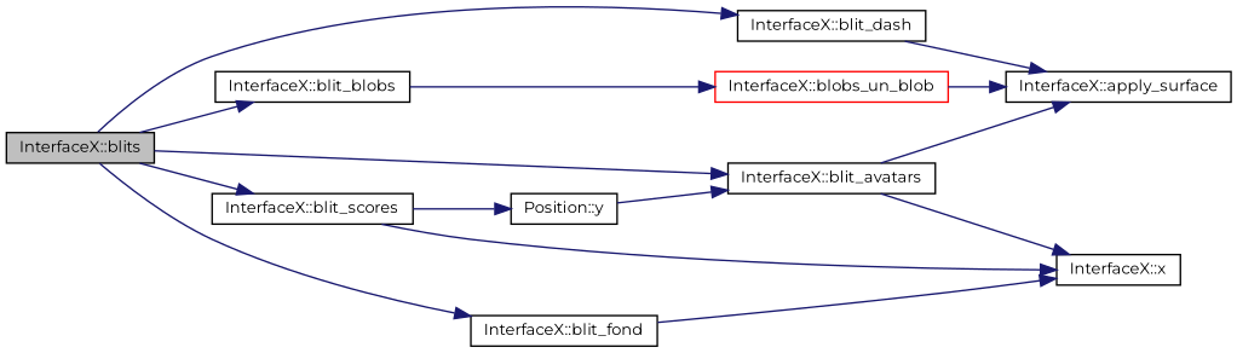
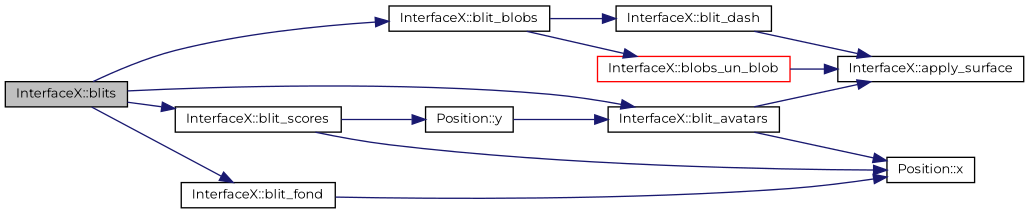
  digraph {
    fontname=Montserrat
    rankdir=LR
    node [color=black fontname=Montserrat fontsize=10 shape=record]
    edge [color=midnightblue fontname=Montserrat fontsize=10 labelfontname=Helvetica labelfontsize=10 style=solid]
    n1 [fillcolor=grey75 fontcolor=black height=0.2 label="InterfaceX::blits" style=filled width=0.4]
    n2 [height=0.2 label="InterfaceX::blit_avatars" width=0.4]
    n3 [height=0.2 label="InterfaceX::blit_blobs" width=0.4]
    n4 [height=0.2 label="InterfaceX::blit_dash" width=0.4]
    n5 [height=0.2 label="InterfaceX::blit_fond" width=0.4]
    n6 [height=0.2 label="InterfaceX::blit_scores" width=0.4]
    n7 [height=0.2 label="InterfaceX::apply_surface" width=0.4]
-   n8 [height=0.2 label="InterfaceX::x" width=0.4]
+   n8 [height=0.2 label="Position::x" width=0.4]
    n9 [color=red height=0.2 label="InterfaceX::blobs_un_blob" width=0.4]
    n10 [height=0.2 label="Position::y" width=0.4]
    n1 -> n2
    n1 -> n3
-   n1 -> n4
+   n3 -> n4
    n1 -> n5
    n1 -> n6
    n2 -> n7
    n2 -> n8
    n3 -> n9
    n4 -> n7
    n5 -> n8
    n6 -> n8
    n6 -> n10
    n9 -> n7
    n10 -> n2
  }
